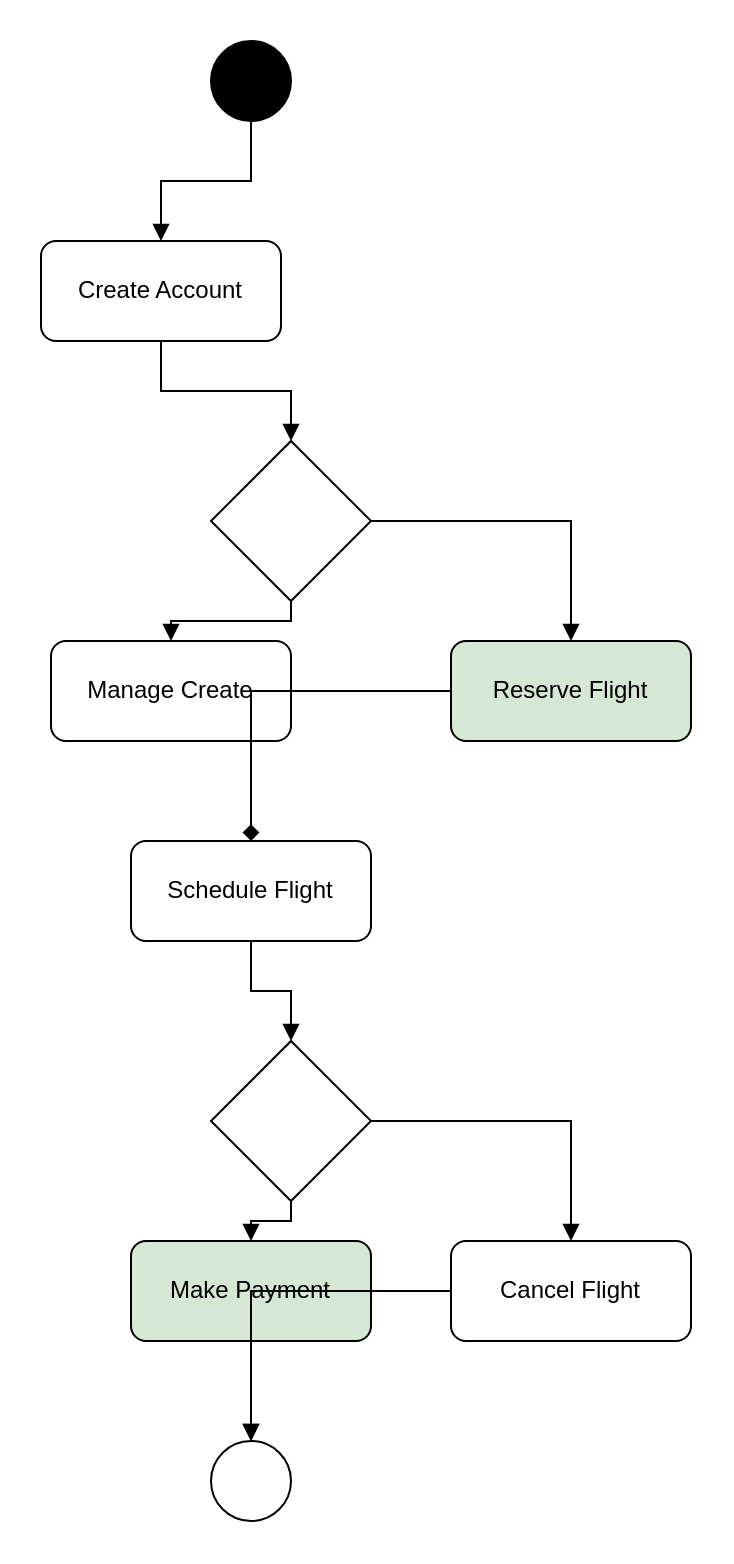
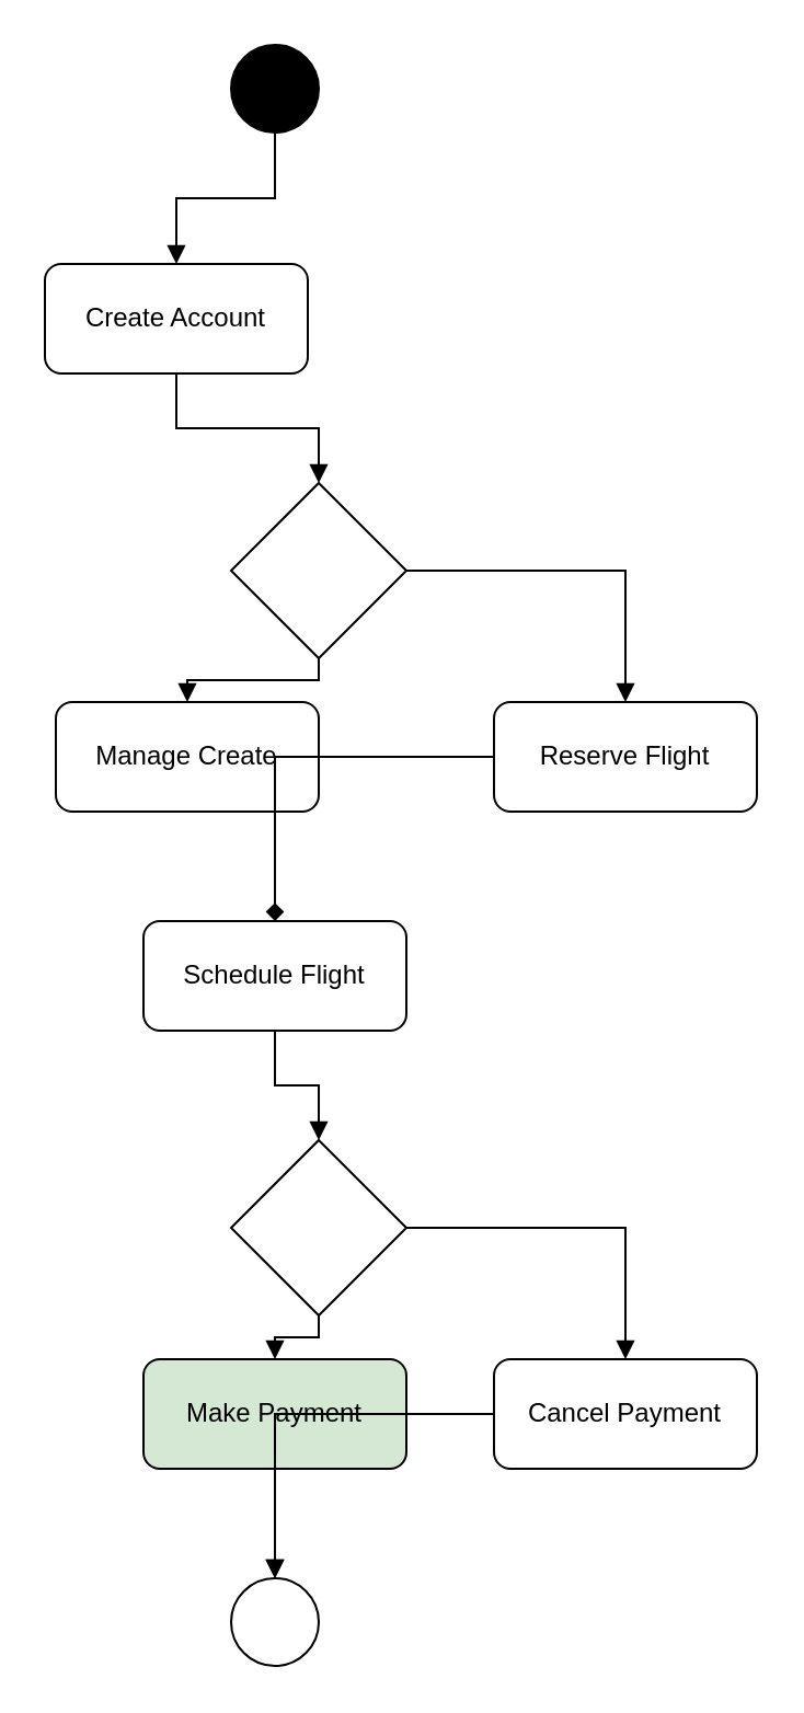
  <mxCell id="0" />
  <mxCell id="1" parent="0" />
  <mxCell id="2" value="" style="ellipse;fillColor=#000000;strokeColor=#000000;" vertex="1" parent="1"><mxGeometry x="105" y="20" width="40" height="40" as="geometry" /></mxCell>
  <mxCell id="3" value="Create Account" style="rounded=1;whiteSpace=wrap;fillColor=#FFFFFF;strokeColor=#000000;" vertex="1" parent="1"><mxGeometry x="20" y="120" width="120" height="50" as="geometry" /></mxCell>
  <mxCell id="4" style="edgeStyle=orthogonalEdgeStyle;strokeColor=#000000;endArrow=block;rounded=0;" edge="1" parent="1" source="2" target="3"><mxGeometry relative="1" as="geometry" /></mxCell>
  <mxCell id="5" value="" style="rhombus;whiteSpace=wrap;fillColor=#FFFFFF;strokeColor=#000000;" vertex="1" parent="1"><mxGeometry x="105" y="220" width="80" height="80" as="geometry" /></mxCell>
  <mxCell id="6" style="edgeStyle=orthogonalEdgeStyle;strokeColor=#000000;endArrow=block;rounded=0;" edge="1" parent="1" source="3" target="5"><mxGeometry relative="1" as="geometry" /></mxCell>
  <mxCell id="7" value="Manage Create" style="rounded=1;whiteSpace=wrap;fillColor=#FFFFFF;strokeColor=#000000;" vertex="1" parent="1"><mxGeometry x="25" y="320" width="120" height="50" as="geometry" /></mxCell>
  <mxCell id="8" style="edgeStyle=orthogonalEdgeStyle;strokeColor=#000000;endArrow=block;rounded=0;" edge="1" parent="1" source="5" target="7"><mxGeometry relative="1" as="geometry" /></mxCell>
- <mxCell id="9" value="Reserve Flight" style="rounded=1;whiteSpace=wrap;fillColor=#d5e8d4;strokeColor=#000000;" vertex="1" parent="1"><mxGeometry x="225" y="320" width="120" height="50" as="geometry" /></mxCell>
+ <mxCell id="9" value="Reserve Flight" style="rounded=1;whiteSpace=wrap;fillColor=#FFFFFF;strokeColor=#000000;" vertex="1" parent="1"><mxGeometry x="225" y="320" width="120" height="50" as="geometry" /></mxCell>
  <mxCell id="10" style="edgeStyle=orthogonalEdgeStyle;strokeColor=#000000;endArrow=block;rounded=0;" edge="1" parent="1" source="5" target="9"><mxGeometry relative="1" as="geometry" /></mxCell>
  <mxCell id="11" value="Schedule Flight" style="rounded=1;whiteSpace=wrap;fillColor=#FFFFFF;strokeColor=#000000;" vertex="1" parent="1"><mxGeometry x="65" y="420" width="120" height="50" as="geometry" /></mxCell>
  <mxCell id="12" style="edgeStyle=orthogonalEdgeStyle;strokeColor=#000000;endArrow=diamond;rounded=0;" edge="1" parent="1" source="9" target="11"><mxGeometry relative="1" as="geometry" /></mxCell>
  <mxCell id="13" value="" style="rhombus;whiteSpace=wrap;fillColor=#FFFFFF;strokeColor=#000000;" vertex="1" parent="1"><mxGeometry x="105" y="520" width="80" height="80" as="geometry" /></mxCell>
  <mxCell id="14" style="edgeStyle=orthogonalEdgeStyle;strokeColor=#000000;endArrow=block;rounded=0;" edge="1" parent="1" source="11" target="13"><mxGeometry relative="1" as="geometry" /></mxCell>
  <mxCell id="15" value="Make Payment" style="rounded=1;whiteSpace=wrap;fillColor=#d5e8d4;strokeColor=#000000;" vertex="1" parent="1"><mxGeometry x="65" y="620" width="120" height="50" as="geometry" /></mxCell>
  <mxCell id="16" style="edgeStyle=orthogonalEdgeStyle;strokeColor=#000000;endArrow=block;rounded=0;" edge="1" parent="1" source="13" target="15"><mxGeometry relative="1" as="geometry" /></mxCell>
- <mxCell id="17" value="Cancel Flight" style="rounded=1;whiteSpace=wrap;fillColor=#FFFFFF;strokeColor=#000000;" vertex="1" parent="1"><mxGeometry x="225" y="620" width="120" height="50" as="geometry" /></mxCell>
+ <mxCell id="17" value="Cancel Payment" style="rounded=1;whiteSpace=wrap;fillColor=#FFFFFF;strokeColor=#000000;" vertex="1" parent="1"><mxGeometry x="225" y="620" width="120" height="50" as="geometry" /></mxCell>
  <mxCell id="18" style="edgeStyle=orthogonalEdgeStyle;strokeColor=#000000;endArrow=block;rounded=0;" edge="1" parent="1" source="13" target="17"><mxGeometry relative="1" as="geometry" /></mxCell>
  <mxCell id="19" value="" style="ellipse;fillColor=#FFFFFF;strokeColor=#000000;" vertex="1" parent="1"><mxGeometry x="105" y="720" width="40" height="40" as="geometry" /></mxCell>
  <mxCell id="20" style="edgeStyle=orthogonalEdgeStyle;strokeColor=#000000;endArrow=block;rounded=0;" edge="1" parent="1" source="15" target="19"><mxGeometry relative="1" as="geometry" /></mxCell>
  <mxCell id="21" style="edgeStyle=orthogonalEdgeStyle;strokeColor=#000000;endArrow=block;rounded=0;" edge="1" parent="1" source="17" target="19"><mxGeometry relative="1" as="geometry" /></mxCell>
